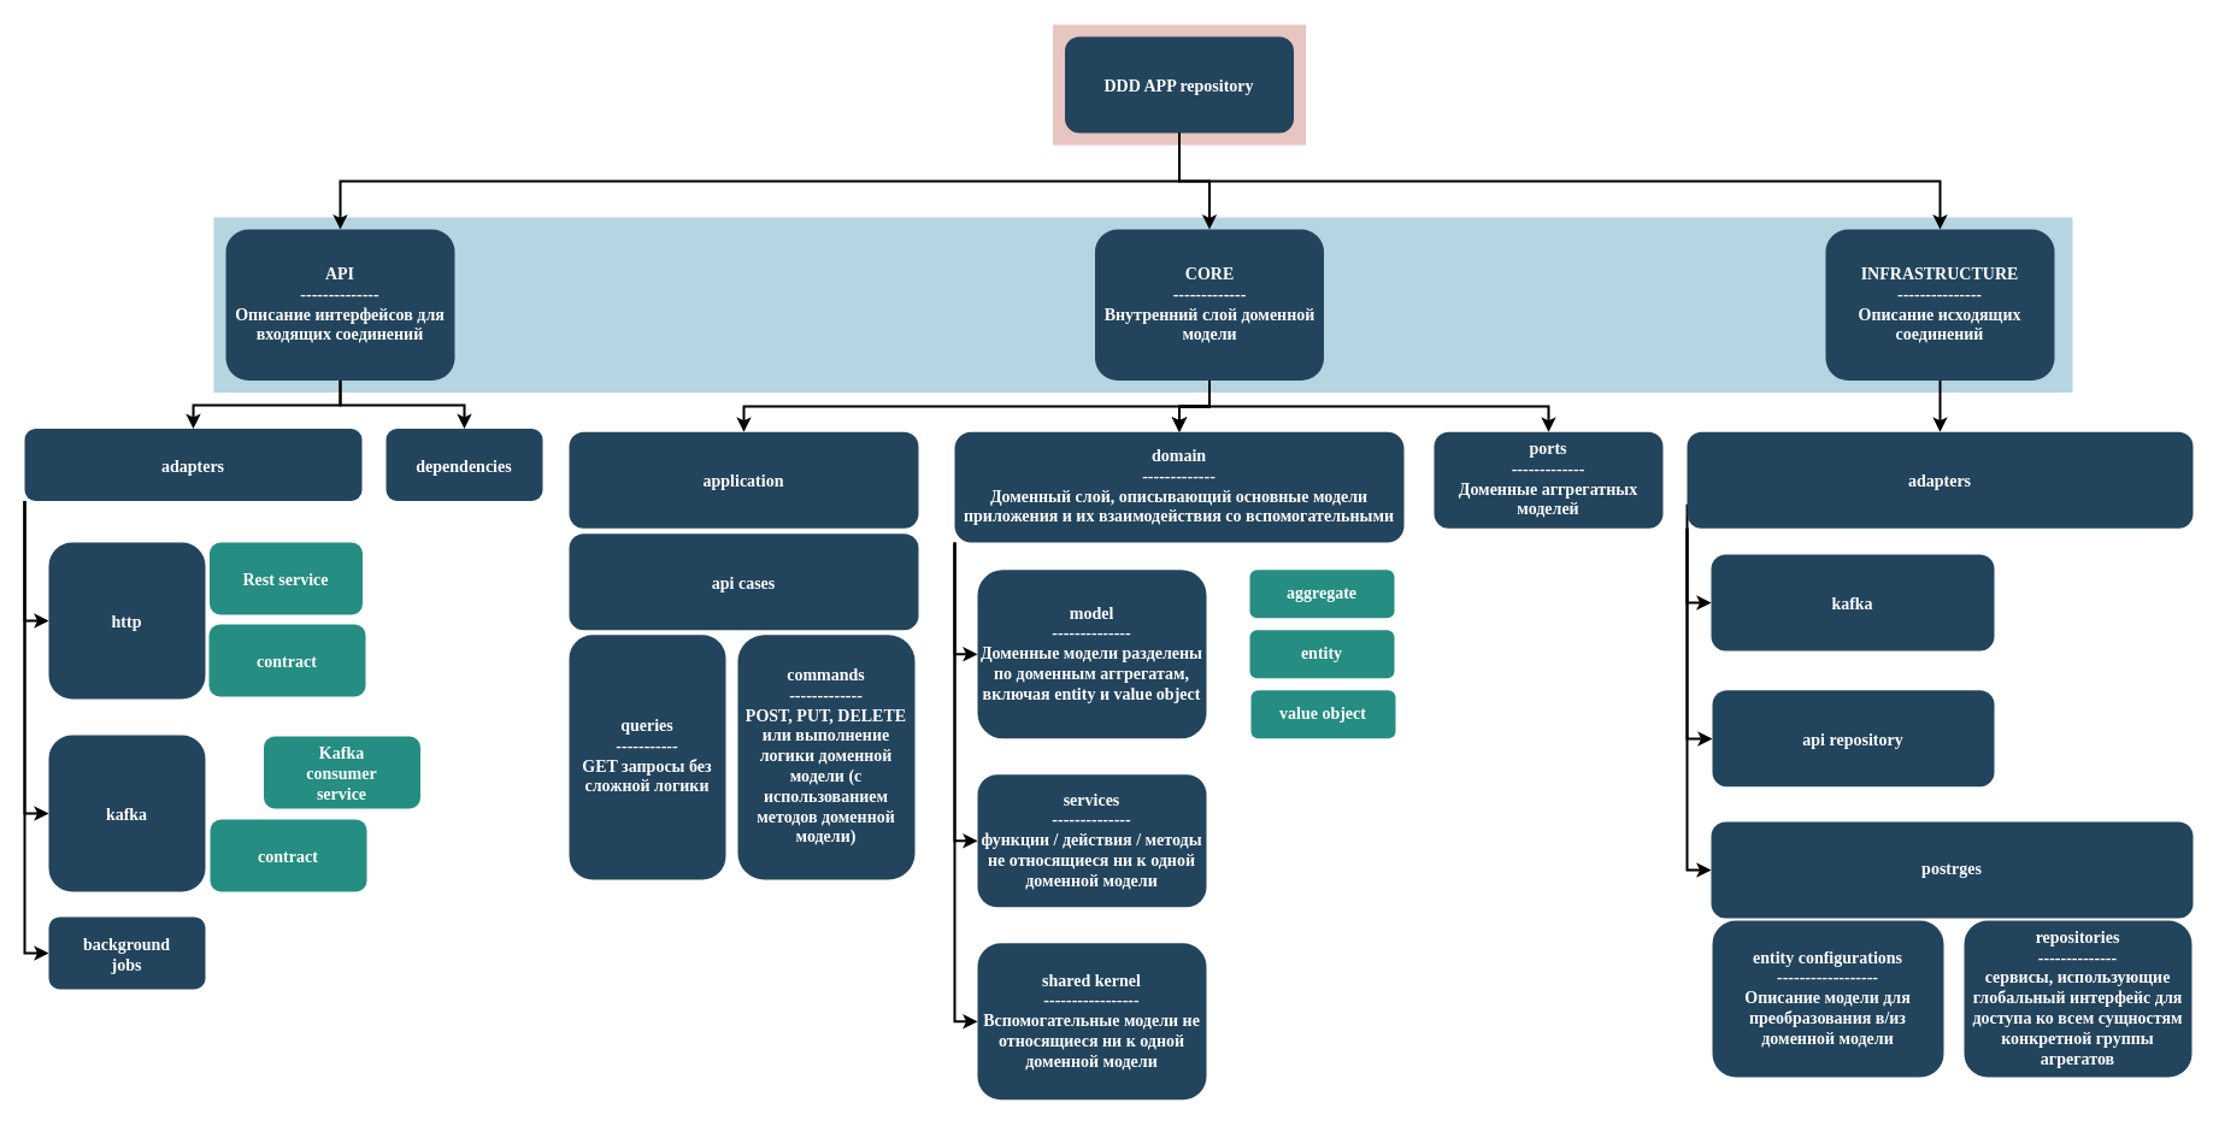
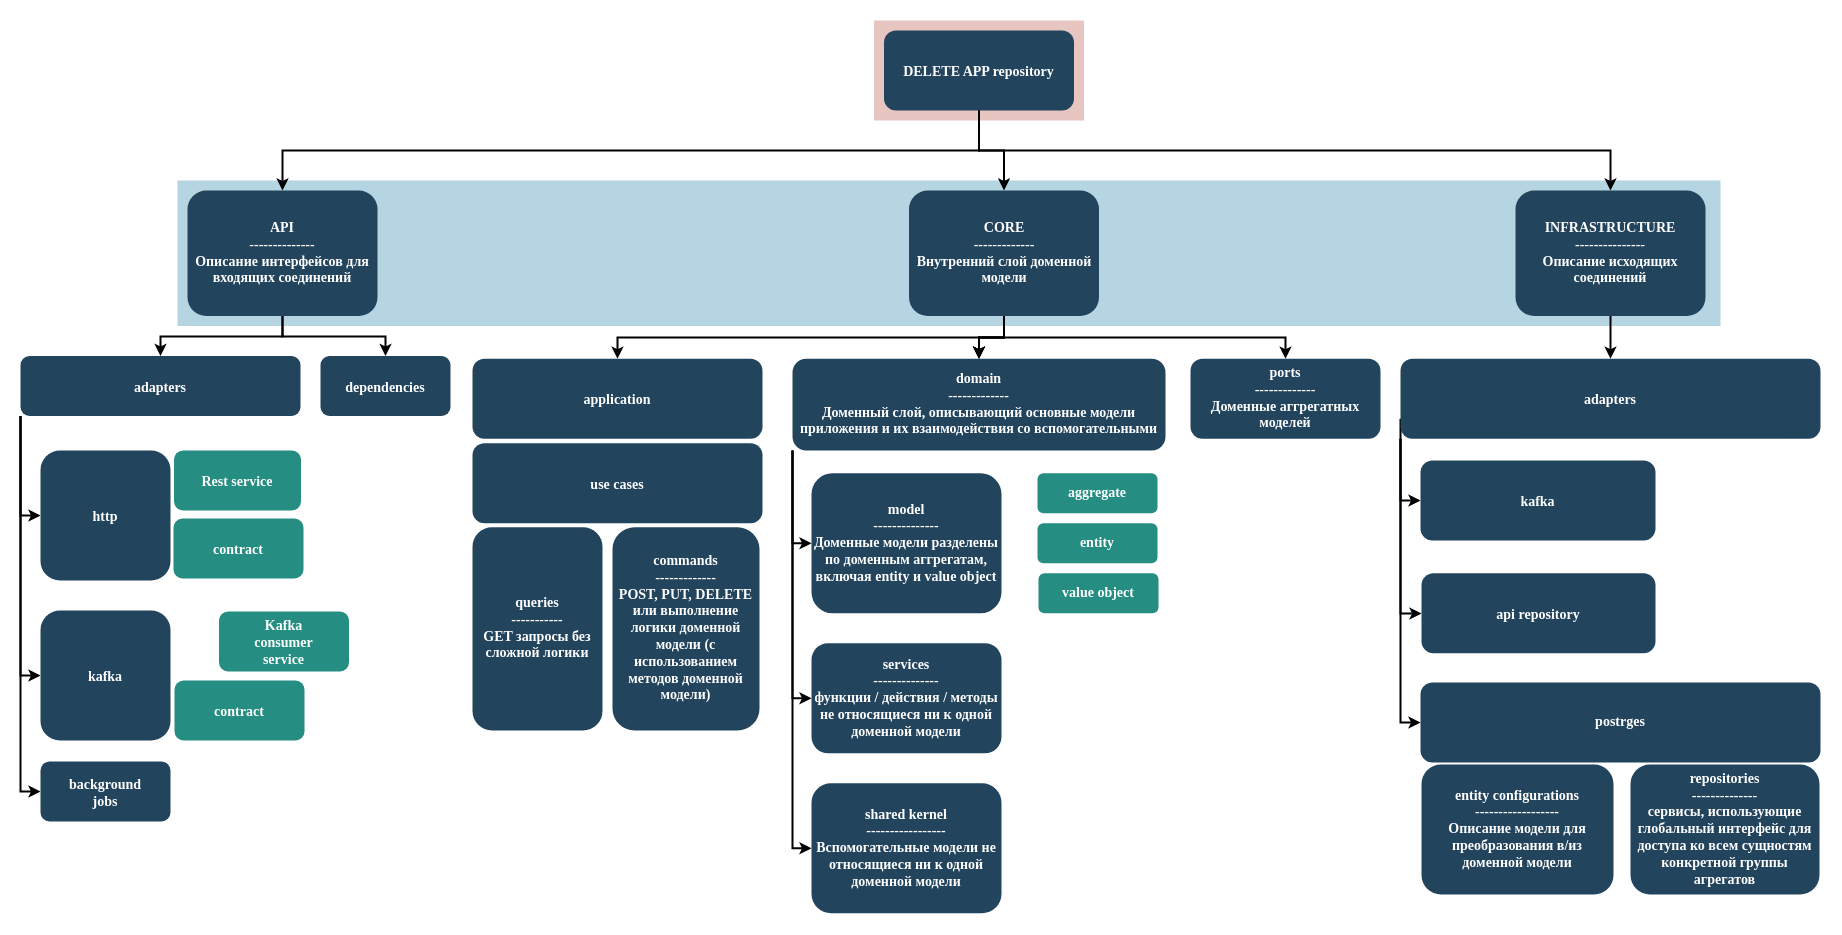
  <mxCell id="0" />
  <mxCell id="1" parent="0" />
  <mxCell id="2" value="" style="fillColor=#AE4132;strokeColor=none;opacity=30;" parent="1" vertex="1"><mxGeometry x="873.5" y="20" width="210" height="100.0" as="geometry" /></mxCell>
  <mxCell id="3" value="" style="fillColor=#10739E;strokeColor=none;opacity=30;" parent="1" vertex="1"><mxGeometry x="177" y="180" width="1543" height="145.5" as="geometry" /></mxCell>
- <mxCell id="4" value="DDD APP repository" style="rounded=1;fillColor=#23445D;gradientColor=none;strokeColor=none;fontColor=#FFFFFF;fontStyle=1;fontFamily=Tahoma;fontSize=14" parent="1" vertex="1"><mxGeometry x="883.5" y="30" width="190" height="80" as="geometry" /></mxCell>
+ <mxCell id="4" value="DELETE APP repository" style="rounded=1;fillColor=#23445D;gradientColor=none;strokeColor=none;fontColor=#FFFFFF;fontStyle=1;fontFamily=Tahoma;fontSize=14" parent="1" vertex="1"><mxGeometry x="883.5" y="30" width="190" height="80" as="geometry" /></mxCell>
  <mxCell id="5" value="" style="edgeStyle=elbowEdgeStyle;shape=connector;rounded=0;orthogonalLoop=1;jettySize=auto;elbow=vertical;html=1;strokeColor=default;strokeWidth=2;align=center;verticalAlign=middle;fontFamily=Tahoma;fontSize=14;fontColor=#FFFFFF;fontStyle=1;labelBackgroundColor=default;endArrow=classic;" edge="1" parent="1" source="6" target="49"><mxGeometry relative="1" as="geometry" /></mxCell>
  <mxCell id="6" value="INFRASTRUCTURE&#10;---------------&#10;Описание исходящих соединений" style="rounded=1;fillColor=#23445D;gradientColor=none;strokeColor=none;fontColor=#FFFFFF;fontStyle=1;fontFamily=Tahoma;fontSize=14;whiteSpace=wrap;" parent="1" vertex="1"><mxGeometry x="1515" y="190" width="190" height="125.5" as="geometry" /></mxCell>
  <mxCell id="7" value="" style="edgeStyle=elbowEdgeStyle;elbow=vertical;strokeWidth=2;rounded=0" parent="1" source="4" target="6" edge="1"><mxGeometry x="337" y="215.5" width="100" height="100" as="geometry"><mxPoint x="417" y="215.5" as="sourcePoint" /><mxPoint x="517" y="115.5" as="targetPoint" /></mxGeometry></mxCell>
  <mxCell id="8" value="" style="edgeStyle=elbowEdgeStyle;shape=connector;rounded=0;orthogonalLoop=1;jettySize=auto;elbow=vertical;html=1;strokeColor=default;strokeWidth=2;align=center;verticalAlign=middle;fontFamily=Tahoma;fontSize=14;fontColor=#FFFFFF;fontStyle=1;labelBackgroundColor=default;endArrow=classic;" edge="1" parent="1" source="13" target="31"><mxGeometry relative="1" as="geometry" /></mxCell>
  <mxCell id="9" value="" style="edgeStyle=elbowEdgeStyle;shape=connector;rounded=0;orthogonalLoop=1;jettySize=auto;elbow=vertical;html=1;strokeColor=default;strokeWidth=2;align=center;verticalAlign=middle;fontFamily=Tahoma;fontSize=14;fontColor=#FFFFFF;fontStyle=1;labelBackgroundColor=default;endArrow=classic;" edge="1" parent="1" source="13" target="35"><mxGeometry relative="1" as="geometry" /></mxCell>
  <mxCell id="10" value="" style="edgeStyle=elbowEdgeStyle;shape=connector;rounded=0;orthogonalLoop=1;jettySize=auto;elbow=vertical;html=1;strokeColor=default;strokeWidth=2;align=center;verticalAlign=middle;fontFamily=Tahoma;fontSize=14;fontColor=#FFFFFF;fontStyle=1;labelBackgroundColor=default;endArrow=classic;" edge="1" parent="1" source="13" target="35"><mxGeometry relative="1" as="geometry" /></mxCell>
  <mxCell id="11" value="" style="edgeStyle=elbowEdgeStyle;shape=connector;rounded=0;orthogonalLoop=1;jettySize=auto;elbow=vertical;html=1;strokeColor=default;strokeWidth=2;align=center;verticalAlign=middle;fontFamily=Tahoma;fontSize=14;fontColor=#FFFFFF;fontStyle=1;labelBackgroundColor=default;endArrow=classic;" edge="1" parent="1" source="13" target="35"><mxGeometry relative="1" as="geometry" /></mxCell>
  <mxCell id="12" value="" style="edgeStyle=elbowEdgeStyle;shape=connector;rounded=0;orthogonalLoop=1;jettySize=auto;elbow=vertical;html=1;strokeColor=default;strokeWidth=2;align=center;verticalAlign=middle;fontFamily=Tahoma;fontSize=14;fontColor=#FFFFFF;fontStyle=1;labelBackgroundColor=default;endArrow=classic;" edge="1" parent="1" source="13" target="36"><mxGeometry relative="1" as="geometry" /></mxCell>
  <mxCell id="13" value="CORE&#10;-------------&#10;Внутренний слой доменной модели" style="rounded=1;fillColor=#23445D;gradientColor=none;strokeColor=none;fontColor=#FFFFFF;fontStyle=1;fontFamily=Tahoma;fontSize=14;whiteSpace=wrap;" parent="1" vertex="1"><mxGeometry x="908.5" y="190" width="190" height="125.5" as="geometry" /></mxCell>
  <mxCell id="14" style="edgeStyle=elbowEdgeStyle;shape=connector;rounded=0;orthogonalLoop=1;jettySize=auto;elbow=vertical;html=1;exitX=0.5;exitY=1;exitDx=0;exitDy=0;entryX=0.5;entryY=0;entryDx=0;entryDy=0;strokeColor=default;strokeWidth=2;align=center;verticalAlign=middle;fontFamily=Helvetica;fontSize=11;fontColor=default;labelBackgroundColor=default;endArrow=classic;" edge="1" parent="1" source="15" target="21"><mxGeometry relative="1" as="geometry" /></mxCell>
  <mxCell id="15" value="API&#10;--------------&#10;Описание интерфейсов для входящих соединений" style="rounded=1;fillColor=#23445D;gradientColor=none;strokeColor=none;fontColor=#FFFFFF;fontStyle=1;fontFamily=Tahoma;fontSize=14;whiteSpace=wrap;" parent="1" vertex="1"><mxGeometry x="187" y="190" width="190" height="125.5" as="geometry" /></mxCell>
  <mxCell id="16" style="edgeStyle=elbowEdgeStyle;shape=connector;rounded=0;orthogonalLoop=1;jettySize=auto;elbow=vertical;html=1;exitX=0;exitY=1;exitDx=0;exitDy=0;entryX=0;entryY=0.5;entryDx=0;entryDy=0;strokeColor=default;strokeWidth=2;align=center;verticalAlign=middle;fontFamily=Tahoma;fontSize=14;fontColor=#FFFFFF;fontStyle=1;labelBackgroundColor=default;endArrow=classic;" edge="1" parent="1" source="19" target="20"><mxGeometry relative="1" as="geometry"><Array as="points"><mxPoint x="20" y="515" /></Array></mxGeometry></mxCell>
  <mxCell id="17" style="edgeStyle=elbowEdgeStyle;shape=connector;rounded=0;orthogonalLoop=1;jettySize=auto;elbow=vertical;html=1;exitX=0;exitY=1;exitDx=0;exitDy=0;entryX=0;entryY=0.5;entryDx=0;entryDy=0;strokeColor=default;strokeWidth=2;align=center;verticalAlign=middle;fontFamily=Tahoma;fontSize=14;fontColor=#FFFFFF;fontStyle=1;labelBackgroundColor=default;endArrow=classic;" edge="1" parent="1" source="19" target="27"><mxGeometry relative="1" as="geometry"><Array as="points"><mxPoint x="20" y="675" /></Array></mxGeometry></mxCell>
  <mxCell id="18" style="edgeStyle=elbowEdgeStyle;shape=connector;rounded=0;orthogonalLoop=1;jettySize=auto;elbow=vertical;html=1;exitX=0;exitY=1;exitDx=0;exitDy=0;entryX=0;entryY=0.5;entryDx=0;entryDy=0;strokeColor=default;strokeWidth=2;align=center;verticalAlign=middle;fontFamily=Tahoma;fontSize=14;fontColor=#FFFFFF;fontStyle=1;labelBackgroundColor=default;endArrow=classic;" edge="1" parent="1" source="19" target="30"><mxGeometry relative="1" as="geometry"><Array as="points"><mxPoint x="50" y="791" /></Array></mxGeometry></mxCell>
  <mxCell id="19" value="adapters" style="rounded=1;fillColor=#23445D;gradientColor=none;strokeColor=none;fontColor=#FFFFFF;fontStyle=1;fontFamily=Tahoma;fontSize=14" parent="1" vertex="1"><mxGeometry x="20" y="355.5" width="280" height="60" as="geometry" /></mxCell>
  <mxCell id="20" value="http" style="rounded=1;fillColor=#23445D;gradientColor=none;strokeColor=none;fontColor=#FFFFFF;fontStyle=1;fontFamily=Tahoma;fontSize=14" parent="1" vertex="1"><mxGeometry x="40" y="450" width="130" height="130" as="geometry" /></mxCell>
  <mxCell id="21" value="dependencies" style="rounded=1;fillColor=#23445D;gradientColor=none;strokeColor=none;fontColor=#FFFFFF;fontStyle=1;fontFamily=Tahoma;fontSize=14" parent="1" vertex="1"><mxGeometry x="320" y="355.5" width="130" height="60" as="geometry" /></mxCell>
  <mxCell id="22" value="" style="edgeStyle=elbowEdgeStyle;elbow=vertical;strokeWidth=2;rounded=0" parent="1" source="4" target="13" edge="1"><mxGeometry x="347" y="225.5" width="100" height="100" as="geometry"><mxPoint x="988.5" y="175.5" as="sourcePoint" /><mxPoint x="1593.5" y="245.5" as="targetPoint" /></mxGeometry></mxCell>
  <mxCell id="23" value="" style="edgeStyle=elbowEdgeStyle;elbow=vertical;strokeWidth=2;rounded=0" parent="1" source="4" target="15" edge="1"><mxGeometry x="-23" y="135.5" width="100" height="100" as="geometry"><mxPoint x="57" y="135.5" as="sourcePoint" /><mxPoint x="157" y="35.5" as="targetPoint" /></mxGeometry></mxCell>
  <mxCell id="24" value="" style="edgeStyle=elbowEdgeStyle;elbow=vertical;strokeWidth=2;rounded=0" parent="1" source="15" target="19" edge="1"><mxGeometry x="-23" y="135.5" width="100" height="100" as="geometry"><mxPoint x="57" y="135.5" as="sourcePoint" /><mxPoint x="157" y="35.5" as="targetPoint" /></mxGeometry></mxCell>
  <mxCell id="25" value="contract" style="rounded=1;fillColor=#258D81;gradientColor=none;strokeColor=none;fontColor=#FFFFFF;fontStyle=1;fontFamily=Tahoma;fontSize=14" vertex="1" parent="1"><mxGeometry x="173" y="518" width="130" height="60" as="geometry" /></mxCell>
  <mxCell id="26" value="Rest service" style="rounded=1;fillColor=#258D81;gradientColor=none;strokeColor=none;fontColor=#FFFFFF;fontStyle=1;fontFamily=Tahoma;fontSize=14" vertex="1" parent="1"><mxGeometry x="173.5" y="450" width="127" height="60" as="geometry" /></mxCell>
  <mxCell id="27" value="kafka" style="rounded=1;fillColor=#23445D;gradientColor=none;strokeColor=none;fontColor=#FFFFFF;fontStyle=1;fontFamily=Tahoma;fontSize=14" vertex="1" parent="1"><mxGeometry x="40" y="610" width="130" height="130" as="geometry" /></mxCell>
  <mxCell id="28" value="contract" style="rounded=1;fillColor=#258D81;gradientColor=none;strokeColor=none;fontColor=#FFFFFF;fontStyle=1;fontFamily=Tahoma;fontSize=14" vertex="1" parent="1"><mxGeometry x="174" y="680" width="130" height="60" as="geometry" /></mxCell>
  <mxCell id="29" value="Kafka&#10;consumer&#10;service" style="rounded=1;fillColor=#258D81;gradientColor=none;strokeColor=none;fontColor=#FFFFFF;fontStyle=1;fontFamily=Tahoma;fontSize=14" vertex="1" parent="1"><mxGeometry x="218.5" y="611" width="130" height="60" as="geometry" /></mxCell>
  <mxCell id="30" value="background&#10;jobs" style="rounded=1;fillColor=#23445D;gradientColor=none;strokeColor=none;fontColor=#FFFFFF;fontStyle=1;fontFamily=Tahoma;fontSize=14" vertex="1" parent="1"><mxGeometry x="40" y="761" width="130" height="60" as="geometry" /></mxCell>
  <mxCell id="31" value="application" style="rounded=1;fillColor=#23445D;gradientColor=none;strokeColor=none;fontColor=#FFFFFF;fontStyle=1;fontFamily=Tahoma;fontSize=14" vertex="1" parent="1"><mxGeometry x="472" y="358.25" width="290" height="80" as="geometry" /></mxCell>
  <mxCell id="32" style="edgeStyle=elbowEdgeStyle;shape=connector;rounded=0;orthogonalLoop=1;jettySize=auto;elbow=vertical;html=1;exitX=0;exitY=1;exitDx=0;exitDy=0;entryX=0;entryY=0.5;entryDx=0;entryDy=0;strokeColor=default;strokeWidth=2;align=center;verticalAlign=middle;fontFamily=Tahoma;fontSize=14;fontColor=#FFFFFF;fontStyle=1;labelBackgroundColor=default;endArrow=classic;" edge="1" parent="1" source="35" target="40"><mxGeometry relative="1" as="geometry"><Array as="points"><mxPoint x="925" y="542.75" /></Array></mxGeometry></mxCell>
  <mxCell id="33" style="edgeStyle=elbowEdgeStyle;shape=connector;rounded=0;orthogonalLoop=1;jettySize=auto;elbow=vertical;html=1;exitX=0;exitY=1;exitDx=0;exitDy=0;entryX=0;entryY=0.5;entryDx=0;entryDy=0;strokeColor=default;strokeWidth=2;align=center;verticalAlign=middle;fontFamily=Tahoma;fontSize=14;fontColor=#FFFFFF;fontStyle=1;labelBackgroundColor=default;endArrow=classic;" edge="1" parent="1" source="35" target="41"><mxGeometry relative="1" as="geometry"><Array as="points"><mxPoint x="915" y="697.75" /></Array></mxGeometry></mxCell>
  <mxCell id="34" style="edgeStyle=elbowEdgeStyle;shape=connector;rounded=0;orthogonalLoop=1;jettySize=auto;elbow=vertical;html=1;exitX=0;exitY=1;exitDx=0;exitDy=0;entryX=0;entryY=0.5;entryDx=0;entryDy=0;strokeColor=default;strokeWidth=2;align=center;verticalAlign=middle;fontFamily=Tahoma;fontSize=14;fontColor=#FFFFFF;fontStyle=1;labelBackgroundColor=default;endArrow=classic;" edge="1" parent="1" source="35" target="42"><mxGeometry relative="1" as="geometry"><Array as="points"><mxPoint x="925" y="847.75" /></Array></mxGeometry></mxCell>
  <mxCell id="35" value="domain&#10;-------------&#10;Доменный слой, описывающий основные модели приложения и их взаимодействия со вспомогательными" style="rounded=1;fillColor=#23445D;gradientColor=none;strokeColor=none;fontColor=#FFFFFF;fontStyle=1;fontFamily=Tahoma;fontSize=14;whiteSpace=wrap;" vertex="1" parent="1"><mxGeometry x="792" y="358.25" width="373" height="91.75" as="geometry" /></mxCell>
  <mxCell id="36" value="ports&#10;-------------&#10;Доменные аггрегатных моделей" style="rounded=1;fillColor=#23445D;gradientColor=none;strokeColor=none;fontColor=#FFFFFF;fontStyle=1;fontFamily=Tahoma;fontSize=14;whiteSpace=wrap;glass=0;shadow=0;imageAspect=1;" vertex="1" parent="1"><mxGeometry x="1190" y="358.25" width="190" height="80" as="geometry" /></mxCell>
- <mxCell id="37" value="api cases" style="rounded=1;fillColor=#23445D;gradientColor=none;strokeColor=none;fontColor=#FFFFFF;fontStyle=1;fontFamily=Tahoma;fontSize=14" vertex="1" parent="1"><mxGeometry x="472" y="442.75" width="290" height="80" as="geometry" /></mxCell>
+ <mxCell id="37" value="use cases" style="rounded=1;fillColor=#23445D;gradientColor=none;strokeColor=none;fontColor=#FFFFFF;fontStyle=1;fontFamily=Tahoma;fontSize=14" vertex="1" parent="1"><mxGeometry x="472" y="442.75" width="290" height="80" as="geometry" /></mxCell>
  <mxCell id="38" value="commands&#10;-------------&#10;POST, PUT, DELETE или выполнение логики доменной модели (с использованием методов доменной модели)" style="rounded=1;fillColor=#23445D;gradientColor=none;strokeColor=none;fontColor=#FFFFFF;fontStyle=1;fontFamily=Tahoma;fontSize=14;whiteSpace=wrap;" vertex="1" parent="1"><mxGeometry x="612" y="526.75" width="147" height="203.25" as="geometry" /></mxCell>
  <mxCell id="39" value="queries&#10;-----------&#10;GET запросы без сложной логики" style="rounded=1;fillColor=#23445D;gradientColor=none;strokeColor=none;fontColor=#FFFFFF;fontStyle=1;fontFamily=Tahoma;fontSize=14;whiteSpace=wrap;" vertex="1" parent="1"><mxGeometry x="472" y="526.75" width="130" height="203.25" as="geometry" /></mxCell>
  <mxCell id="40" value="model&#10;--------------&#10;Доменные модели разделены по доменным аггрегатам, включая entity и value object" style="rounded=1;fillColor=#23445D;gradientColor=none;strokeColor=none;fontColor=#FFFFFF;fontStyle=1;fontFamily=Tahoma;fontSize=14;whiteSpace=wrap;" vertex="1" parent="1"><mxGeometry x="811" y="472.75" width="190" height="140" as="geometry" /></mxCell>
  <mxCell id="41" value="services&#10;--------------&#10;функции / действия / методы не относящиеся ни к одной доменной модели" style="rounded=1;fillColor=#23445D;gradientColor=none;strokeColor=none;fontColor=#FFFFFF;fontStyle=1;fontFamily=Tahoma;fontSize=14;whiteSpace=wrap;" vertex="1" parent="1"><mxGeometry x="811" y="642.75" width="190" height="110" as="geometry" /></mxCell>
  <mxCell id="42" value="shared kernel&#10;-----------------&#10;Вспомогательные модели не относящиеся ни к одной доменной модели" style="rounded=1;fillColor=#23445D;gradientColor=none;strokeColor=none;fontColor=#FFFFFF;fontStyle=1;fontFamily=Tahoma;fontSize=14;whiteSpace=wrap;" vertex="1" parent="1"><mxGeometry x="811" y="782.75" width="190" height="130" as="geometry" /></mxCell>
  <mxCell id="43" value="entity" style="rounded=1;fillColor=#258d81;gradientColor=none;strokeColor=none;fontColor=#FFFFFF;fontStyle=1;fontFamily=Tahoma;fontSize=14;whiteSpace=wrap;" vertex="1" parent="1"><mxGeometry x="1037" y="522.75" width="120" height="40" as="geometry" /></mxCell>
  <mxCell id="44" value="aggregate" style="rounded=1;fillColor=#258d81;gradientColor=none;strokeColor=none;fontColor=#FFFFFF;fontStyle=1;fontFamily=Tahoma;fontSize=14;whiteSpace=wrap;" vertex="1" parent="1"><mxGeometry x="1037" y="472.75" width="120" height="40" as="geometry" /></mxCell>
  <mxCell id="45" value="value object" style="rounded=1;fillColor=#258d81;gradientColor=none;strokeColor=none;fontColor=#FFFFFF;fontStyle=1;fontFamily=Tahoma;fontSize=14;whiteSpace=wrap;" vertex="1" parent="1"><mxGeometry x="1038" y="572.75" width="120" height="40" as="geometry" /></mxCell>
  <mxCell id="46" style="edgeStyle=elbowEdgeStyle;shape=connector;rounded=0;orthogonalLoop=1;jettySize=auto;elbow=vertical;html=1;exitX=0;exitY=1;exitDx=0;exitDy=0;entryX=0;entryY=0.5;entryDx=0;entryDy=0;strokeColor=default;strokeWidth=2;align=center;verticalAlign=middle;fontFamily=Tahoma;fontSize=14;fontColor=#FFFFFF;fontStyle=1;labelBackgroundColor=default;endArrow=classic;" edge="1" parent="1" source="49" target="54"><mxGeometry relative="1" as="geometry"><Array as="points"><mxPoint x="1410" y="500" /></Array></mxGeometry></mxCell>
  <mxCell id="47" style="edgeStyle=elbowEdgeStyle;shape=connector;rounded=0;orthogonalLoop=1;jettySize=auto;elbow=vertical;html=1;exitX=0;exitY=1;exitDx=0;exitDy=0;entryX=0;entryY=0.5;entryDx=0;entryDy=0;strokeColor=default;strokeWidth=2;align=center;verticalAlign=middle;fontFamily=Tahoma;fontSize=14;fontColor=#FFFFFF;fontStyle=1;labelBackgroundColor=default;endArrow=classic;" edge="1" parent="1" source="49" target="50"><mxGeometry relative="1" as="geometry"><Array as="points"><mxPoint x="1410" y="613" /></Array></mxGeometry></mxCell>
  <mxCell id="48" style="edgeStyle=elbowEdgeStyle;shape=connector;rounded=0;orthogonalLoop=1;jettySize=auto;elbow=vertical;html=1;exitX=0;exitY=0.75;exitDx=0;exitDy=0;entryX=0;entryY=0.5;entryDx=0;entryDy=0;strokeColor=default;strokeWidth=2;align=center;verticalAlign=middle;fontFamily=Tahoma;fontSize=14;fontColor=#FFFFFF;fontStyle=1;labelBackgroundColor=default;endArrow=classic;" edge="1" parent="1" source="49" target="51"><mxGeometry relative="1" as="geometry"><Array as="points"><mxPoint x="1410" y="722" /></Array></mxGeometry></mxCell>
  <mxCell id="49" value="adapters" style="rounded=1;fillColor=#23445D;gradientColor=none;strokeColor=none;fontColor=#FFFFFF;fontStyle=1;fontFamily=Tahoma;fontSize=14" vertex="1" parent="1"><mxGeometry x="1400" y="358.25" width="420" height="80" as="geometry" /></mxCell>
  <mxCell id="50" value="api repository" style="rounded=1;fillColor=#23445D;gradientColor=none;strokeColor=none;fontColor=#FFFFFF;fontStyle=1;fontFamily=Tahoma;fontSize=14" vertex="1" parent="1"><mxGeometry x="1421" y="572.75" width="234" height="80" as="geometry" /></mxCell>
  <mxCell id="51" value="postrges" style="rounded=1;fillColor=#23445D;gradientColor=none;strokeColor=none;fontColor=#FFFFFF;fontStyle=1;fontFamily=Tahoma;fontSize=14;whiteSpace=wrap;" vertex="1" parent="1"><mxGeometry x="1420" y="682" width="400" height="80" as="geometry" /></mxCell>
  <mxCell id="52" value="entity configurations&#10;------------------&#10;Описание модели для преобразования в/из доменной модели" style="rounded=1;fillColor=#23445D;gradientColor=none;strokeColor=none;fontColor=#FFFFFF;fontStyle=1;fontFamily=Tahoma;fontSize=14;whiteSpace=wrap;" vertex="1" parent="1"><mxGeometry x="1421" y="764" width="192" height="130" as="geometry" /></mxCell>
  <mxCell id="53" value="repositories&#10;--------------&#10;сервисы, использующие глобальный интерфейс для доступа ко всем сущностям конкретной группы агрегатов" style="rounded=1;fillColor=#23445D;gradientColor=none;strokeColor=none;fontColor=#FFFFFF;fontStyle=1;fontFamily=Tahoma;fontSize=14;whiteSpace=wrap;" vertex="1" parent="1"><mxGeometry x="1630" y="764" width="189" height="130" as="geometry" /></mxCell>
  <mxCell id="54" value="kafka" style="rounded=1;fillColor=#23445D;gradientColor=none;strokeColor=none;fontColor=#FFFFFF;fontStyle=1;fontFamily=Tahoma;fontSize=14" vertex="1" parent="1"><mxGeometry x="1420" y="460" width="235" height="80" as="geometry" /></mxCell>
